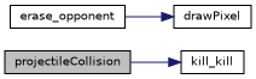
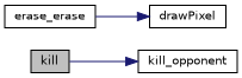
  digraph {
    rankdir=LR
    node [color=black fillcolor=white fontname=Helvetica fontsize=10 shape=record style=filled]
    edge [color=midnightblue fontname=Helvetica fontsize=10 labelfontname=Helvetica labelfontsize=10 style=solid]
-   n1 [fillcolor=grey75 fontcolor=black height=0.2 label=projectileCollision width=0.4]
-   n2 [height=0.2 label=kill_kill width=0.4]
-   n3 [height=0.2 label=erase_opponent width=0.4]
+   n1 [fillcolor=grey75 fontcolor=black height=0.2 label=kill width=0.4]
+   n2 [height=0.2 label=kill_opponent width=0.4]
+   n3 [height=0.2 label=erase_erase width=0.4]
    n4 [height=0.2 label=drawPixel width=0.4]
    n1 -> n2
    n3 -> n4
  }
